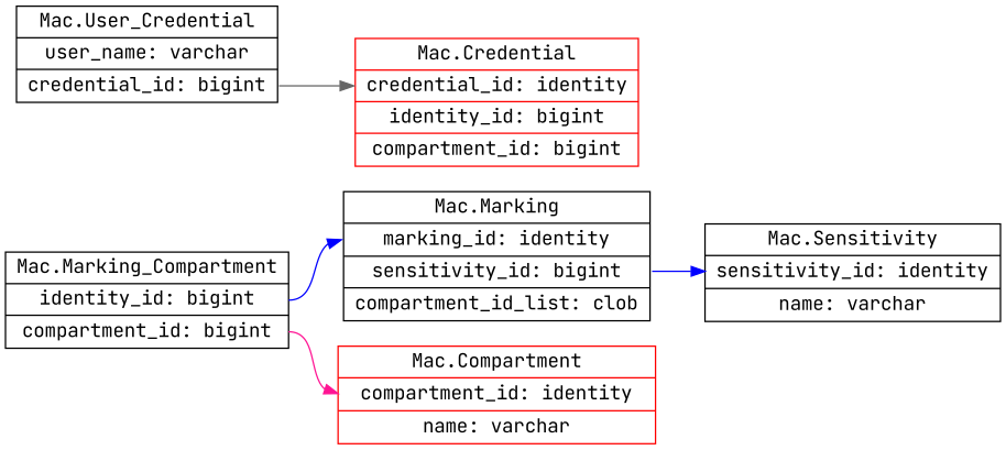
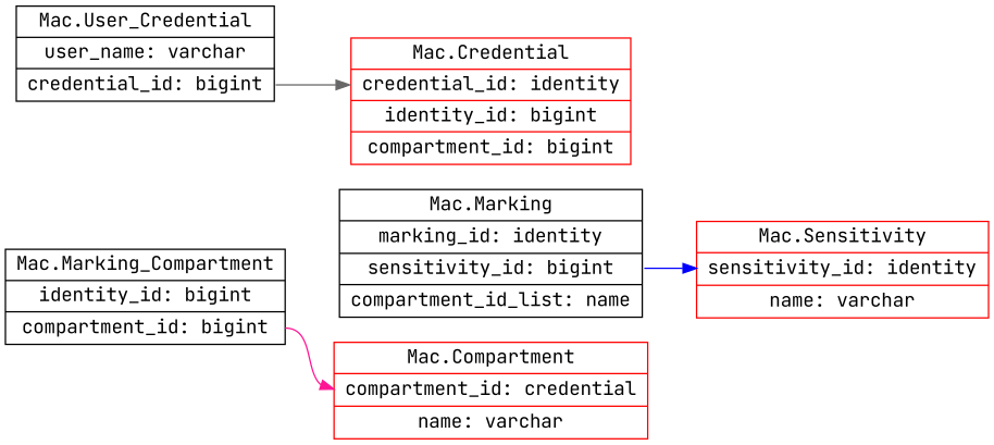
  digraph {
    fontname="JetBrains Mono"
    rankdir=LR
    node [color=black fontname="JetBrains Mono" shape=record]
    edge [color=blue fontname="JetBrains Mono"]
-   n1 [label="Mac.Marking | <marking_id> marking_id: identity | <sensitivity_id> sensitivity_id: bigint | <compartment_id> compartment_id_list: clob"]
-   n2 [label="Mac.Sensitivity | <sensitivity_id> sensitivity_id: identity | name: varchar"]
-   n3 [color=red label="Mac.Compartment | <compartment_id> compartment_id: identity | name: varchar"]
+   n1 [label="Mac.Marking | <marking_id> marking_id: identity | <sensitivity_id> sensitivity_id: bigint | <compartment_id> compartment_id_list: name"]
+   n2 [color=red label="Mac.Sensitivity | <sensitivity_id> sensitivity_id: identity | name: varchar"]
+   n3 [color=red label="Mac.Compartment | <compartment_id> compartment_id: credential | name: varchar"]
    n4 [label="Mac.Marking_Compartment | <marking_id> identity_id: bigint | <compartment_id> compartment_id: bigint"]
    n5 [color=red label="Mac.Credential | <credential_id> credential_id: identity | <sensitivity_id> identity_id: bigint | <compartment_id> compartment_id: bigint"]
    n6 [label="Mac.User_Credential | user_name: varchar | <credential_id> credential_id: bigint"]
    n1 -> n2 [headport=sensitivity_id tailport=sensitivity_id]
-   n4 -> n1 [headport=marking_id tailport=marking_id]
    n4 -> n3 [color=deeppink headport=compartment_id tailport=compartment_id]
    n6 -> n5 [color=gray40 headport=credential_id tailport=credential_id]
  }
